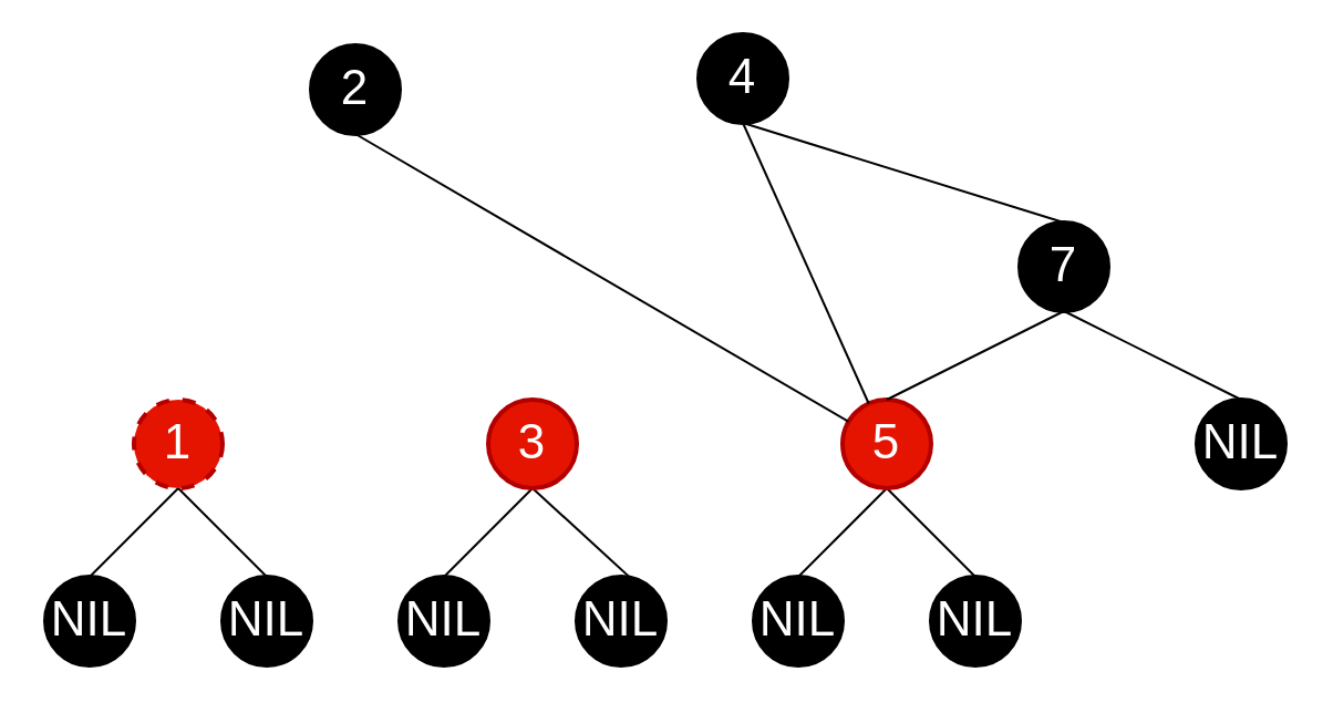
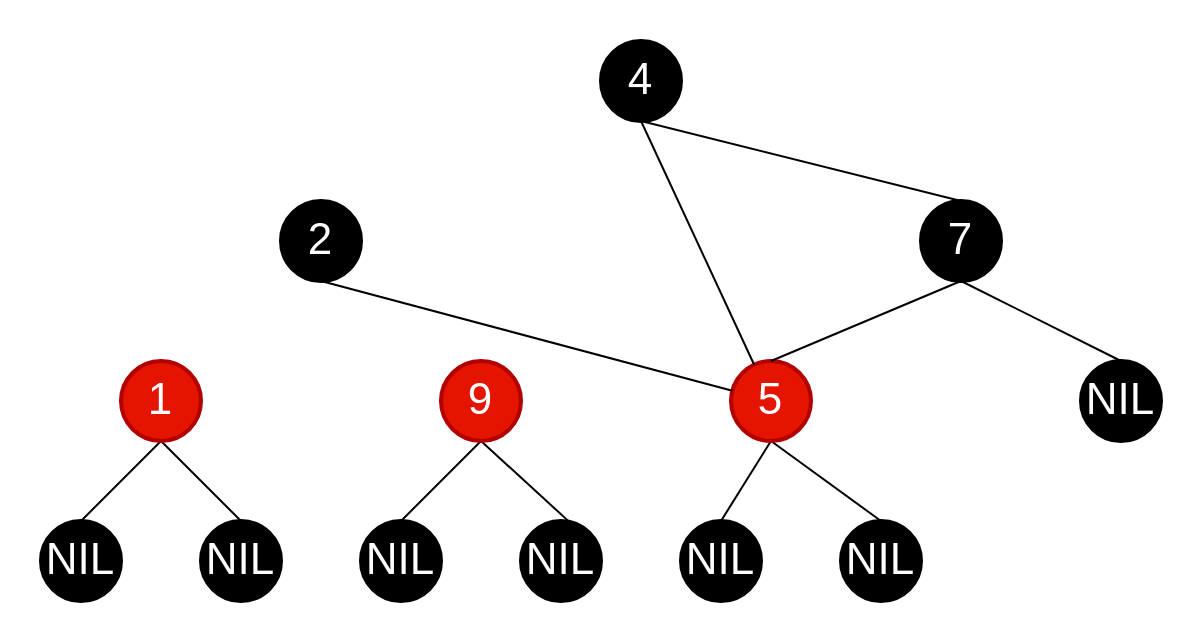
  <mxCell id="0" />
  <mxCell id="1" parent="0" />
  <mxCell id="2" style="edgeStyle=none;rounded=0;orthogonalLoop=1;jettySize=auto;html=1;exitX=0.5;exitY=1;exitDx=0;exitDy=0;entryX=0.5;entryY=0;entryDx=0;entryDy=0;endArrow=none;endFill=0;fontSize=22;" parent="1" source="4" target="10" edge="1"><mxGeometry relative="1" as="geometry" /></mxCell>
  <mxCell id="3" style="edgeStyle=none;rounded=0;orthogonalLoop=1;jettySize=auto;html=1;exitX=0.5;exitY=1;exitDx=0;exitDy=0;entryX=0.604;entryY=0.011;entryDx=0;entryDy=0;entryPerimeter=0;endArrow=none;endFill=0;fontSize=22;" parent="1" source="4" target="11" edge="1"><mxGeometry relative="1" as="geometry" /></mxCell>
- <mxCell id="4" value="3" style="ellipse;whiteSpace=wrap;html=1;aspect=fixed;strokeWidth=2;fontSize=22;fillColor=#e51400;strokeColor=#B20000;fontColor=#ffffff;" parent="1" vertex="1"><mxGeometry x="220" y="180" width="40" height="40" as="geometry" /></mxCell>
+ <mxCell id="4" value="9" style="ellipse;whiteSpace=wrap;html=1;aspect=fixed;strokeWidth=2;fontSize=22;fillColor=#e51400;strokeColor=#B20000;fontColor=#ffffff;" parent="1" vertex="1"><mxGeometry x="220" y="180" width="40" height="40" as="geometry" /></mxCell>
  <mxCell id="5" style="edgeStyle=none;rounded=0;orthogonalLoop=1;jettySize=auto;html=1;exitX=0.5;exitY=1;exitDx=0;exitDy=0;entryX=0.5;entryY=0;entryDx=0;entryDy=0;endArrow=none;endFill=0;fontSize=22;" parent="1" source="7" target="8" edge="1"><mxGeometry relative="1" as="geometry" /></mxCell>
  <mxCell id="6" style="edgeStyle=none;rounded=0;orthogonalLoop=1;jettySize=auto;html=1;exitX=0.5;exitY=1;exitDx=0;exitDy=0;entryX=0.5;entryY=0;entryDx=0;entryDy=0;endArrow=none;endFill=0;fontSize=22;" parent="1" source="7" target="9" edge="1"><mxGeometry relative="1" as="geometry" /></mxCell>
- <mxCell id="7" value="1" style="ellipse;whiteSpace=wrap;html=1;aspect=fixed;strokeWidth=2;fontSize=22;fillColor=#e51400;strokeColor=#B20000;fontColor=#ffffff;dashed=1;" parent="1" vertex="1"><mxGeometry x="60" y="180" width="40" height="40" as="geometry" /></mxCell>
+ <mxCell id="7" value="1" style="ellipse;whiteSpace=wrap;html=1;aspect=fixed;strokeWidth=2;fontSize=22;fillColor=#e51400;strokeColor=#B20000;fontColor=#ffffff;" parent="1" vertex="1"><mxGeometry x="60" y="180" width="40" height="40" as="geometry" /></mxCell>
  <mxCell id="8" value="NIL" style="ellipse;whiteSpace=wrap;html=1;aspect=fixed;strokeWidth=2;fontSize=22;fontColor=#FFFFFF;fillColor=#000000;" parent="1" vertex="1"><mxGeometry x="20" y="260" width="40" height="40" as="geometry" /></mxCell>
  <mxCell id="9" value="NIL" style="ellipse;whiteSpace=wrap;html=1;aspect=fixed;strokeWidth=2;fontSize=22;fontColor=#FFFFFF;fillColor=#000000;" parent="1" vertex="1"><mxGeometry x="100" y="260" width="40" height="40" as="geometry" /></mxCell>
  <mxCell id="10" value="NIL" style="ellipse;whiteSpace=wrap;html=1;aspect=fixed;strokeWidth=2;fontSize=22;fontColor=#FFFFFF;fillColor=#000000;" parent="1" vertex="1"><mxGeometry x="180" y="260" width="40" height="40" as="geometry" /></mxCell>
  <mxCell id="11" value="NIL" style="ellipse;whiteSpace=wrap;html=1;aspect=fixed;strokeWidth=2;fontSize=22;fontColor=#FFFFFF;fillColor=#000000;" parent="1" vertex="1"><mxGeometry x="260" y="260" width="40" height="40" as="geometry" /></mxCell>
  <mxCell id="12" value="NIL" style="ellipse;whiteSpace=wrap;html=1;aspect=fixed;strokeWidth=2;fontSize=22;fontColor=#FFFFFF;fillColor=#000000;" parent="1" vertex="1"><mxGeometry x="340" y="260" width="40" height="40" as="geometry" /></mxCell>
  <mxCell id="13" value="NIL" style="ellipse;whiteSpace=wrap;html=1;aspect=fixed;strokeWidth=2;fontSize=22;fontColor=#FFFFFF;fillColor=#000000;" parent="1" vertex="1"><mxGeometry x="420" y="260" width="40" height="40" as="geometry" /></mxCell>
  <mxCell id="14" style="edgeStyle=none;rounded=0;orthogonalLoop=1;jettySize=auto;html=1;exitX=0.5;exitY=1;exitDx=0;exitDy=0;entryX=0.5;entryY=0;entryDx=0;entryDy=0;endArrow=none;endFill=0;fontSize=22;" parent="1" source="16" target="13" edge="1"><mxGeometry relative="1" as="geometry" /></mxCell>
  <mxCell id="15" style="edgeStyle=none;rounded=0;orthogonalLoop=1;jettySize=auto;html=1;exitX=0.5;exitY=1;exitDx=0;exitDy=0;entryX=0.5;entryY=0;entryDx=0;entryDy=0;endArrow=none;endFill=0;fontSize=22;" parent="1" source="16" target="12" edge="1"><mxGeometry relative="1" as="geometry" /></mxCell>
- <mxCell id="16" value="5" style="ellipse;whiteSpace=wrap;html=1;aspect=fixed;strokeWidth=2;fontSize=22;fillColor=#e51400;strokeColor=#B20000;fontColor=#ffffff;" parent="1" vertex="1"><mxGeometry x="380" y="180" width="40" height="40" as="geometry" /></mxCell>
+ <mxCell id="16" value="5" style="ellipse;whiteSpace=wrap;html=1;aspect=fixed;strokeWidth=2;fontSize=22;fillColor=#e51400;strokeColor=#B20000;fontColor=#ffffff;" parent="1" vertex="1"><mxGeometry x="365" y="180" width="40" height="40" as="geometry" /></mxCell>
  <mxCell id="17" style="edgeStyle=none;rounded=0;orthogonalLoop=1;jettySize=auto;html=1;exitX=0.5;exitY=1;exitDx=0;exitDy=0;endArrow=none;endFill=0;fontSize=22;" parent="1" source="18" target="16" edge="1"><mxGeometry relative="1" as="geometry" /></mxCell>
- <mxCell id="18" value="2" style="ellipse;whiteSpace=wrap;html=1;aspect=fixed;strokeWidth=2;fontSize=22;fillColor=#000000;fontColor=#FFFFFF;" parent="1" vertex="1"><mxGeometry x="140" y="20" width="40" height="40" as="geometry" /></mxCell>
+ <mxCell id="18" value="2" style="ellipse;whiteSpace=wrap;html=1;aspect=fixed;strokeWidth=2;fontSize=22;fillColor=#000000;fontColor=#FFFFFF;" parent="1" vertex="1"><mxGeometry x="140" y="100" width="40" height="40" as="geometry" /></mxCell>
  <mxCell id="19" style="edgeStyle=none;rounded=0;orthogonalLoop=1;jettySize=auto;html=1;exitX=0.5;exitY=1;exitDx=0;exitDy=0;entryX=0.5;entryY=0;entryDx=0;entryDy=0;endArrow=none;endFill=0;fontSize=22;" parent="1" source="21" target="16" edge="1"><mxGeometry relative="1" as="geometry" /></mxCell>
  <mxCell id="20" style="edgeStyle=none;rounded=0;orthogonalLoop=1;jettySize=auto;html=1;exitX=0.5;exitY=1;exitDx=0;exitDy=0;entryX=0.5;entryY=0;entryDx=0;entryDy=0;endArrow=none;endFill=0;fontSize=22;" parent="1" source="21" target="25" edge="1"><mxGeometry relative="1" as="geometry" /></mxCell>
  <mxCell id="21" value="7" style="ellipse;whiteSpace=wrap;html=1;aspect=fixed;strokeWidth=2;fontSize=22;fontColor=#FFFFFF;fillColor=#000000;" parent="1" vertex="1"><mxGeometry x="460" y="100" width="40" height="40" as="geometry" /></mxCell>
  <mxCell id="22" style="rounded=0;orthogonalLoop=1;jettySize=auto;html=1;exitX=0.5;exitY=1;exitDx=0;exitDy=0;fontSize=22;endArrow=none;endFill=0;" parent="1" source="24" target="16" edge="1"><mxGeometry relative="1" as="geometry" /></mxCell>
  <mxCell id="23" style="edgeStyle=none;rounded=0;orthogonalLoop=1;jettySize=auto;html=1;exitX=0.5;exitY=1;exitDx=0;exitDy=0;entryX=0.5;entryY=0;entryDx=0;entryDy=0;endArrow=none;endFill=0;fontSize=22;" parent="1" source="24" target="21" edge="1"><mxGeometry relative="1" as="geometry" /></mxCell>
- <mxCell id="24" value="4" style="ellipse;whiteSpace=wrap;html=1;aspect=fixed;strokeWidth=2;fontSize=22;fillColor=#000000;strokeColor=#000000;fontColor=#ffffff;" parent="1" vertex="1"><mxGeometry x="315" y="15" width="40" height="40" as="geometry" /></mxCell>
+ <mxCell id="24" value="4" style="ellipse;whiteSpace=wrap;html=1;aspect=fixed;strokeWidth=2;fontSize=22;fillColor=#000000;strokeColor=#000000;fontColor=#ffffff;" parent="1" vertex="1"><mxGeometry x="300" y="20" width="40" height="40" as="geometry" /></mxCell>
  <mxCell id="25" value="NIL" style="ellipse;whiteSpace=wrap;html=1;aspect=fixed;strokeWidth=2;fontSize=22;fontColor=#FFFFFF;fillColor=#000000;" parent="1" vertex="1"><mxGeometry x="540" y="180" width="40" height="40" as="geometry" /></mxCell>
